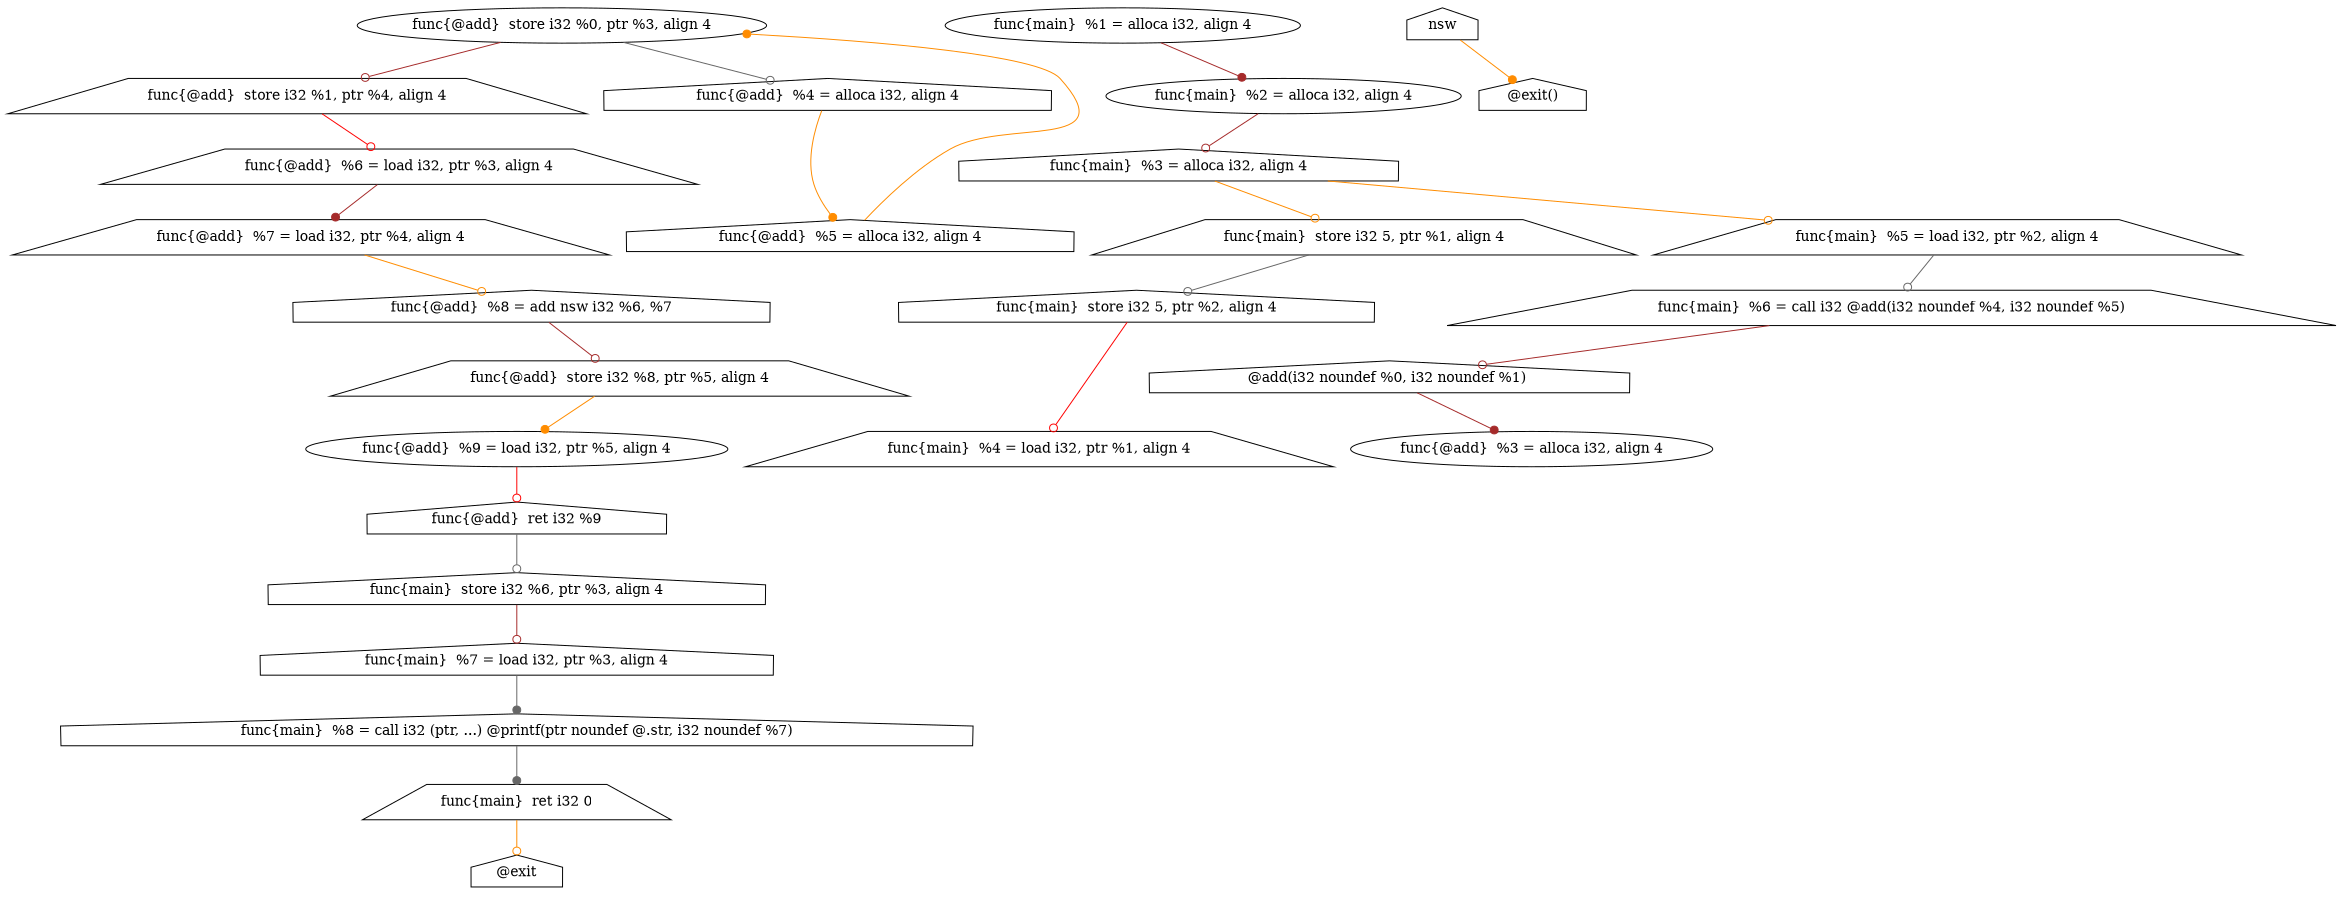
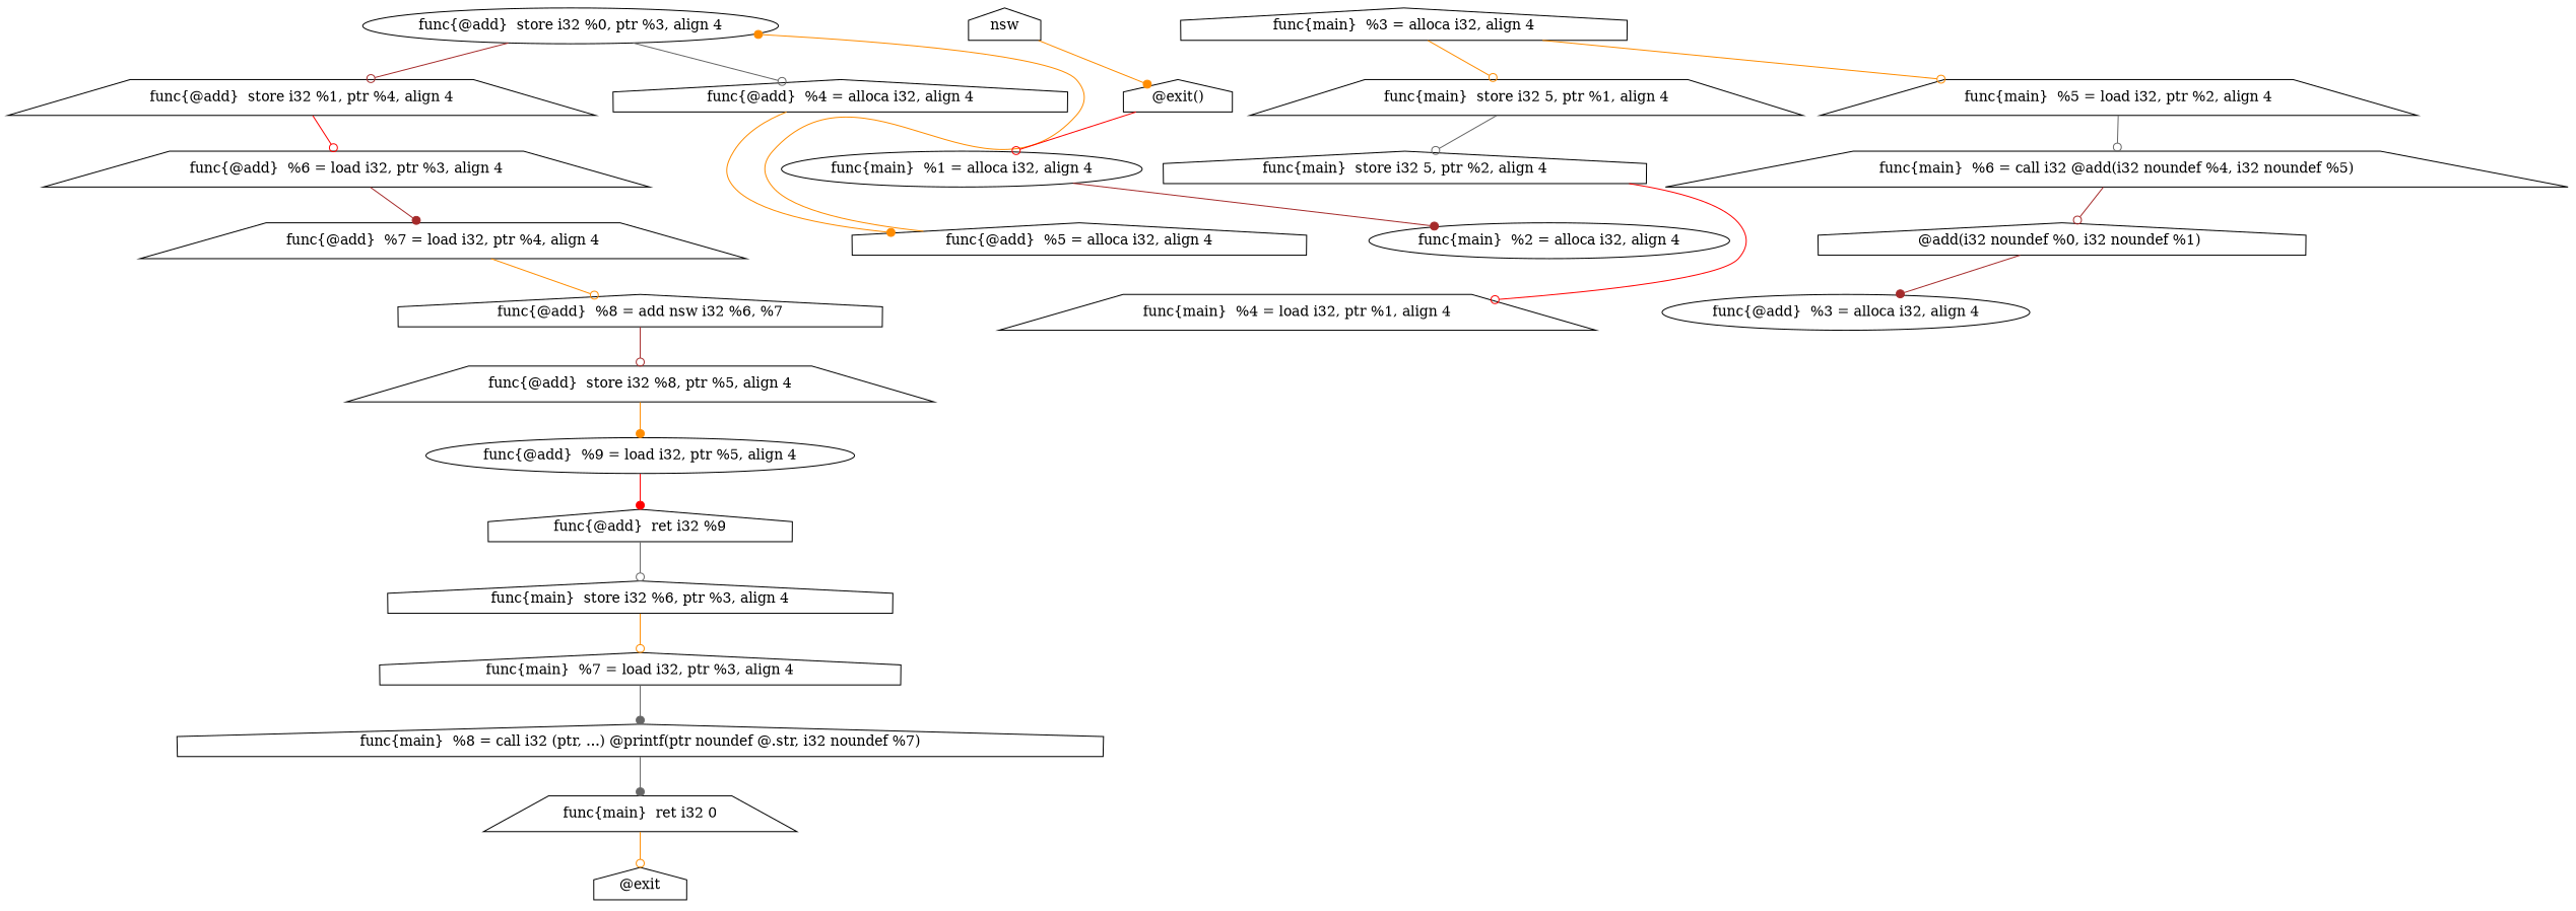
  strict digraph {
    node [shape=house weight=0]
    edge [arrowhead=odot color=darkorange weight=0]
    "func{main}  ret i32 0" [shape=trapezium]
    "func{main}  %8 = call i32 (ptr, ...) @printf(ptr noundef @.str, i32 noundef %7)"
    "@exit"
    "func{@add}  %7 = load i32, ptr %4, align 4" [shape=trapezium]
    "func{@add}  %8 = add nsw i32 %6, %7"
    "func{@add}  store i32 %8, ptr %5, align 4" [shape=trapezium]
    "func{@add}  %9 = load i32, ptr %5, align 4" [shape=ellipse]
    "func{@add}  store i32 %1, ptr %4, align 4" [shape=trapezium]
    "func{@add}  %6 = load i32, ptr %3, align 4" [shape=trapezium]
    "func{main}  %2 = alloca i32, align 4" [shape=ellipse]
    "func{main}  %3 = alloca i32, align 4"
    "func{main}  store i32 5, ptr %1, align 4" [shape=trapezium]
    "func{main}  %5 = load i32, ptr %2, align 4" [shape=trapezium]
    "func{main}  store i32 5, ptr %2, align 4"
    "func{main}  %4 = load i32, ptr %1, align 4" [shape=trapezium]
    "func{main}  %6 = call i32 @add(i32 noundef %4, i32 noundef %5)" [shape=trapezium]
    "@add(i32 noundef %0, i32 noundef %1) "
    "func{main}  %1 = alloca i32, align 4" [shape=ellipse]
    "func{@add}  store i32 %0, ptr %3, align 4" [shape=ellipse]
    "func{@add}  %4 = alloca i32, align 4"
    "func{@add}  %3 = alloca i32, align 4" [shape=ellipse]
    "func{@add}  %5 = alloca i32, align 4"
    "func{@add}  ret i32 %9"
    "func{main}  %7 = load i32, ptr %3, align 4"
    "func{main}  store i32 %6, ptr %3, align 4"
    n26 [label=nsw]
    n27 [label="@exit()"]
    "func{main}  ret i32 0" -> "@exit"
    "func{main}  %8 = call i32 (ptr, ...) @printf(ptr noundef @.str, i32 noundef %7)" -> "func{main}  ret i32 0" [arrowhead=dot color=gray40]
    "func{@add}  %7 = load i32, ptr %4, align 4" -> "func{@add}  %8 = add nsw i32 %6, %7"
    "func{@add}  %8 = add nsw i32 %6, %7" -> "func{@add}  store i32 %8, ptr %5, align 4" [color=brown]
    "func{@add}  store i32 %8, ptr %5, align 4" -> "func{@add}  %9 = load i32, ptr %5, align 4" [arrowhead=dot]
-   "func{@add}  %9 = load i32, ptr %5, align 4" -> "func{@add}  ret i32 %9" [color=red]
+   "func{@add}  %9 = load i32, ptr %5, align 4" -> "func{@add}  ret i32 %9" [arrowhead=dot color=red]
    "func{@add}  store i32 %1, ptr %4, align 4" -> "func{@add}  %6 = load i32, ptr %3, align 4" [color=red]
    "func{@add}  %6 = load i32, ptr %3, align 4" -> "func{@add}  %7 = load i32, ptr %4, align 4" [arrowhead=dot color=brown]
-   "func{main}  %2 = alloca i32, align 4" -> "func{main}  %3 = alloca i32, align 4" [color=brown]
    "func{main}  %3 = alloca i32, align 4" -> "func{main}  store i32 5, ptr %1, align 4"
    "func{main}  %3 = alloca i32, align 4" -> "func{main}  %5 = load i32, ptr %2, align 4"
    "func{main}  store i32 5, ptr %1, align 4" -> "func{main}  store i32 5, ptr %2, align 4" [color=gray40]
    "func{main}  %5 = load i32, ptr %2, align 4" -> "func{main}  %6 = call i32 @add(i32 noundef %4, i32 noundef %5)" [color=gray40]
    "func{main}  store i32 5, ptr %2, align 4" -> "func{main}  %4 = load i32, ptr %1, align 4" [color=red]
    "func{main}  %6 = call i32 @add(i32 noundef %4, i32 noundef %5)" -> "@add(i32 noundef %0, i32 noundef %1) " [color=brown]
    "@add(i32 noundef %0, i32 noundef %1) " -> "func{@add}  %3 = alloca i32, align 4" [arrowhead=dot color=brown]
    "func{main}  %1 = alloca i32, align 4" -> "func{main}  %2 = alloca i32, align 4" [arrowhead=dot color=brown]
    "func{@add}  store i32 %0, ptr %3, align 4" -> "func{@add}  store i32 %1, ptr %4, align 4" [color=brown]
    "func{@add}  store i32 %0, ptr %3, align 4" -> "func{@add}  %4 = alloca i32, align 4" [color=gray40]
    "func{@add}  %4 = alloca i32, align 4" -> "func{@add}  %5 = alloca i32, align 4" [arrowhead=dot]
    "func{@add}  %5 = alloca i32, align 4" -> "func{@add}  store i32 %0, ptr %3, align 4" [arrowhead=dot]
    "func{@add}  ret i32 %9" -> "func{main}  store i32 %6, ptr %3, align 4" [color=gray40]
    "func{main}  %7 = load i32, ptr %3, align 4" -> "func{main}  %8 = call i32 (ptr, ...) @printf(ptr noundef @.str, i32 noundef %7)" [arrowhead=dot color=gray40]
-   "func{main}  store i32 %6, ptr %3, align 4" -> "func{main}  %7 = load i32, ptr %3, align 4" [color=brown]
+   "func{main}  store i32 %6, ptr %3, align 4" -> "func{main}  %7 = load i32, ptr %3, align 4"
    n26 -> n27 [arrowhead=dot]
+   n27 -> "func{main}  %1 = alloca i32, align 4" [color=red]
  }
